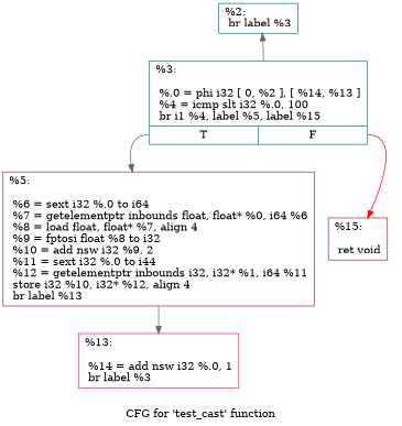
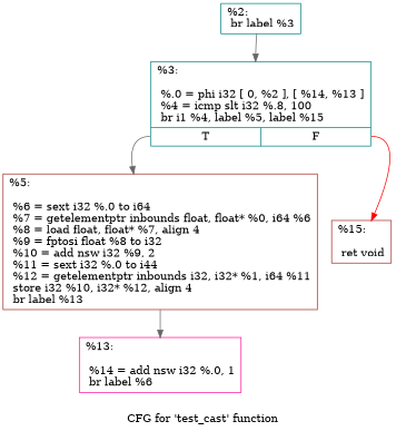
  digraph {
    label="CFG for 'test_cast' function"
    node [color=teal shape=record]
    edge [color=gray40]
    n1 [label="{%2:\l  br label %3\l}"]
-   n2 [label="{%3:\l\l  %.0 = phi i32 [ 0, %2 ], [ %14, %13 ]\l  %4 = icmp slt i32 %.0, 100\l  br i1 %4, label %5, label %15\l|{<s0>T|<s1>F}}"]
+   n2 [label="{%3:\l\l  %.0 = phi i32 [ 0, %2 ], [ %14, %13 ]\l  %4 = icmp slt i32 %.8, 100\l  br i1 %4, label %5, label %15\l|{<s0>T|<s1>F}}"]
    n3 [color=brown label="{%5:\l\l  %6 = sext i32 %.0 to i64\l  %7 = getelementptr inbounds float, float* %0, i64 %6\l  %8 = load float, float* %7, align 4\l  %9 = fptosi float %8 to i32\l  %10 = add nsw i32 %9, 2\l  %11 = sext i32 %.0 to i44\l  %12 = getelementptr inbounds i32, i32* %1, i64 %11\l  store i32 %10, i32* %12, align 4\l  br label %13\l}"]
    n4 [color=brown label="{%15:\l\l  ret void\l}"]
-   n5 [color=deeppink label="{%13:\l\l  %14 = add nsw i32 %.0, 1\l  br label %3\l}"]
-   n2 -> n1
+   n5 [color=deeppink label="{%13:\l\l  %14 = add nsw i32 %.0, 1\l  br label %6\l}"]
+   n1 -> n2
    n2 -> n3 [tailport=s0]
    n2 -> n4 [color=red tailport=s1]
    n3 -> n5
  }
